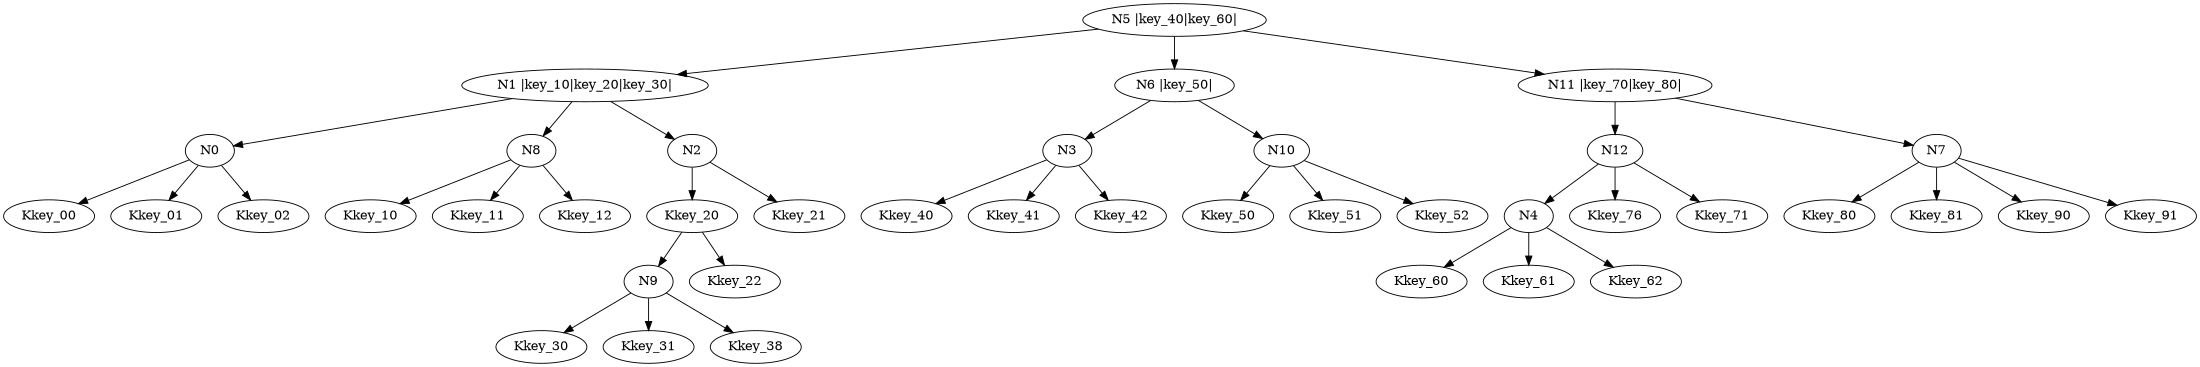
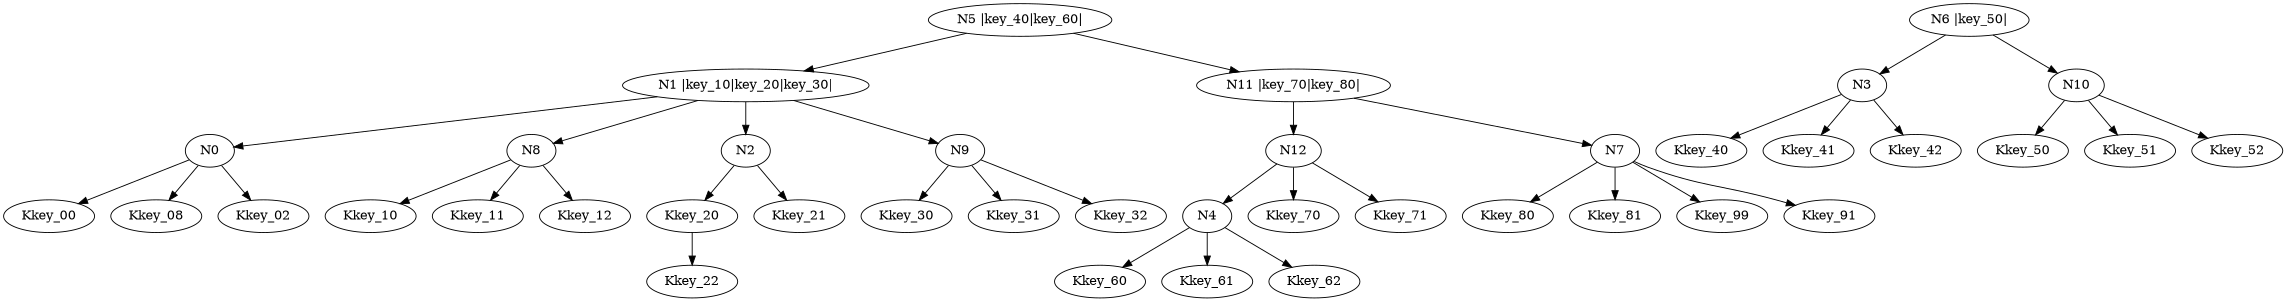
  digraph {
    n1 [label="N5 |key_40|key_60|"]
    n2 [label="N1 |key_10|key_20|key_30|"]
    n3 [label="N6 |key_50|"]
    n4 [label="N11 |key_70|key_80|"]
    N0
    N8
    N2
    N9
    N3
    N10
    N12
    N7
    Kkey_00
-   Kkey_01
+   Kkey_01 [label=Kkey_08]
    Kkey_02
    Kkey_10
    Kkey_11
    Kkey_12
    Kkey_20
    Kkey_21
    Kkey_30
    Kkey_31
-   Kkey_32 [label=Kkey_38]
+   Kkey_32
    Kkey_22
    Kkey_40
    Kkey_41
    Kkey_42
    Kkey_50
    Kkey_51
    Kkey_52
    N4
    Kkey_60
    Kkey_61
    Kkey_62
-   Kkey_70 [label=Kkey_76]
+   Kkey_70
    Kkey_71
    Kkey_80
    Kkey_81
-   Kkey_90
+   Kkey_90 [label=Kkey_99]
    Kkey_91
    n1 -> n2
-   n1 -> n3
    n1 -> n4
    n2 -> N0
    n2 -> N8
    n2 -> N2
-   Kkey_20 -> N9
+   n2 -> N9
    n3 -> N3
    n3 -> N10
    n4 -> N12
    n4 -> N7
    N0 -> Kkey_00
    N0 -> Kkey_01
    N0 -> Kkey_02
    N8 -> Kkey_10
    N8 -> Kkey_11
    N8 -> Kkey_12
    N2 -> Kkey_20
    N2 -> Kkey_21
    N9 -> Kkey_30
    N9 -> Kkey_31
    N9 -> Kkey_32
    N3 -> Kkey_40
    N3 -> Kkey_41
    N3 -> Kkey_42
    N10 -> Kkey_50
    N10 -> Kkey_51
    N10 -> Kkey_52
    N12 -> N4
    N12 -> Kkey_70
    N12 -> Kkey_71
    N7 -> Kkey_80
    N7 -> Kkey_81
    N7 -> Kkey_90
    N7 -> Kkey_91
    Kkey_20 -> Kkey_22
    N4 -> Kkey_60
    N4 -> Kkey_61
    N4 -> Kkey_62
  }
